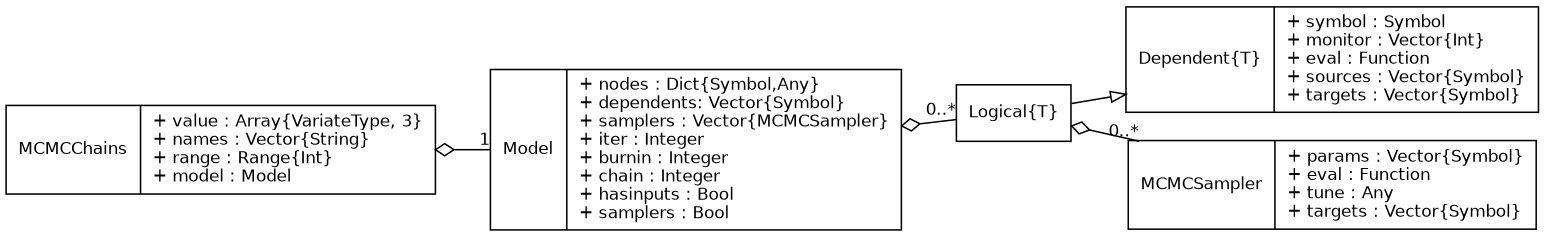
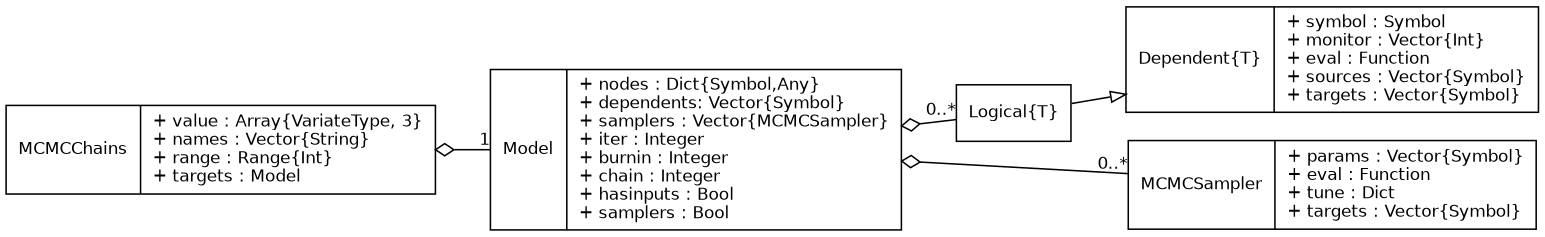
  graph {
    fontname="DejaVu Sans"
    fontsize=11
    rankdir=LR
    node [fontname="DejaVu Sans" fontsize=11 shape=record]
    edge [arrowhead=none arrowtail=odiamond dir=both fontname="DejaVu Sans" fontsize=11 headlabel="0..*"]
    n1 [label="{Dependent\{T\}|+ symbol : Symbol\l+ monitor : Vector\{Int\}\l+ eval : Function\l+ sources : Vector\{Symbol\}\l+ targets : Vector\{Symbol\}\l}"]
    n2 [label="{Logical\{T\}}"]
-   n3 [label="{MCMCSampler|+ params : Vector\{Symbol\}\l+ eval : Function\l+ tune : Any\l+ targets : Vector\{Symbol\}\l}"]
+   n3 [label="{MCMCSampler|+ params : Vector\{Symbol\}\l+ eval : Function\l+ tune : Dict\l+ targets : Vector\{Symbol\}\l}"]
    n4 [label="{Model|+ nodes : Dict\{Symbol,Any\}\l+ dependents: Vector\{Symbol\}\l+ samplers : Vector\{MCMCSampler\}\l+ iter : Integer\l+ burnin : Integer\l+ chain : Integer\l+ hasinputs : Bool\l+ samplers : Bool\l}"]
-   n5 [label="{MCMCChains|+ value : Array\{VariateType, 3\}\l+ names : Vector\{String\}\l+ range : Range\{Int\}\l+ model : Model\l}"]
+   n5 [label="{MCMCChains|+ value : Array\{VariateType, 3\}\l+ names : Vector\{String\}\l+ range : Range\{Int\}\l+ targets : Model\l}"]
    n2 -- n1 [arrowhead=empty arrowtail=none headlabel=""]
    n4 -- n2
-   n2 -- n3
+   n4 -- n3
    n5 -- n4 [headlabel=1]
  }
